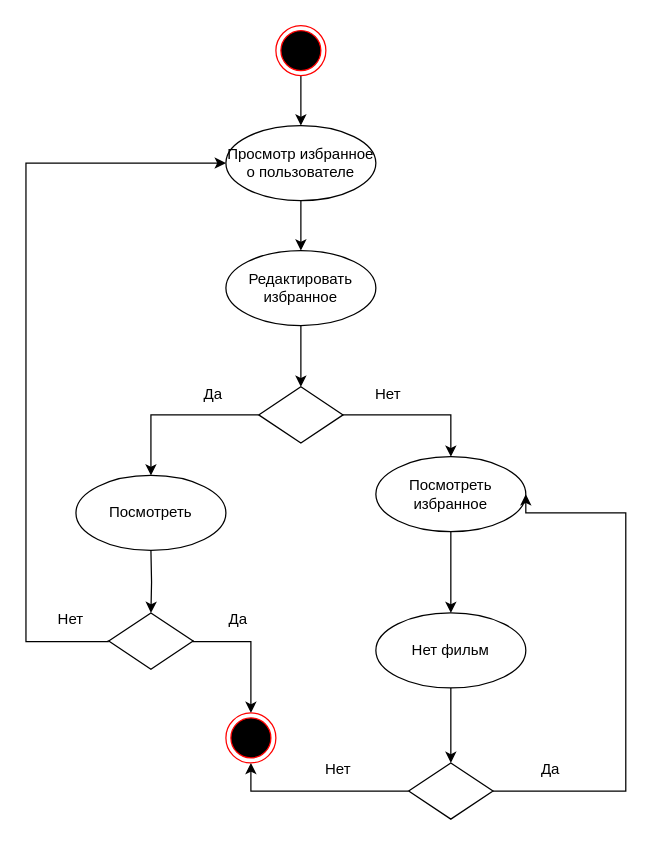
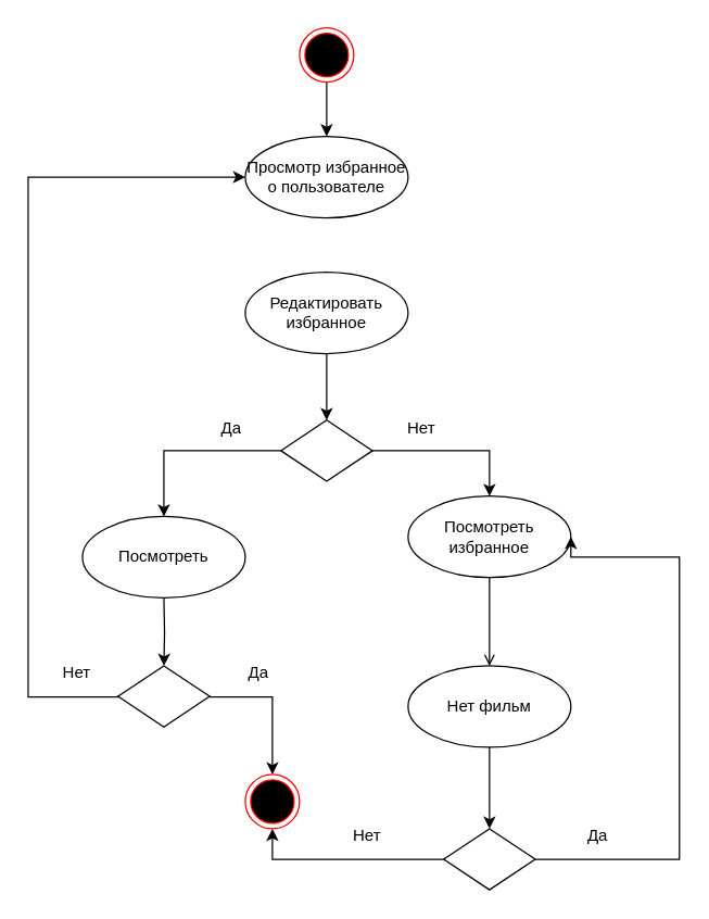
  <mxCell id="0" />
  <mxCell id="1" parent="0" />
  <mxCell id="2" style="edgeStyle=orthogonalEdgeStyle;rounded=0;orthogonalLoop=1;jettySize=auto;html=1;exitX=0.5;exitY=1;exitDx=0;exitDy=0;entryX=0.5;entryY=0;entryDx=0;entryDy=0;" parent="1" source="3" target="4" edge="1"><mxGeometry relative="1" as="geometry" /></mxCell>
  <mxCell id="3" value="" style="ellipse;html=1;shape=endState;fillColor=#000000;strokeColor=#ff0000;" parent="1" vertex="1"><mxGeometry x="220" y="20" width="40" height="40" as="geometry" /></mxCell>
  <mxCell id="4" value="Просмотр избранное о пользователе" style="ellipse;whiteSpace=wrap;html=1;" parent="1" vertex="1"><mxGeometry x="180" y="100" width="120" height="60" as="geometry" /></mxCell>
  <mxCell id="5" style="edgeStyle=orthogonalEdgeStyle;rounded=0;orthogonalLoop=1;jettySize=auto;html=1;exitX=1;exitY=0.5;exitDx=0;exitDy=0;entryX=0.5;entryY=0;entryDx=0;entryDy=0;" edge="1" parent="1" source="7" target="10"><mxGeometry relative="1" as="geometry"><mxPoint x="360" y="380" as="targetPoint" /></mxGeometry></mxCell>
  <mxCell id="6" style="edgeStyle=orthogonalEdgeStyle;rounded=0;orthogonalLoop=1;jettySize=auto;html=1;exitX=0;exitY=0.5;exitDx=0;exitDy=0;entryX=0.5;entryY=0;entryDx=0;entryDy=0;" edge="1" parent="1" source="7" target="20"><mxGeometry relative="1" as="geometry"><mxPoint x="120" y="380" as="targetPoint" /></mxGeometry></mxCell>
  <mxCell id="7" value="" style="rhombus;whiteSpace=wrap;html=1;" vertex="1" parent="1"><mxGeometry x="206.25" y="309" width="67.5" height="45" as="geometry" /></mxCell>
  <mxCell id="8" style="edgeStyle=orthogonalEdgeStyle;rounded=0;orthogonalLoop=1;jettySize=auto;html=1;exitX=0.5;exitY=1;exitDx=0;exitDy=0;entryX=0.5;entryY=0;entryDx=0;entryDy=0;" edge="1" parent="1" source="9" target="7"><mxGeometry relative="1" as="geometry" /></mxCell>
  <mxCell id="9" value="Редактировать избранное" style="ellipse;whiteSpace=wrap;html=1;" vertex="1" parent="1"><mxGeometry x="180" y="200" width="120" height="60" as="geometry" /></mxCell>
  <mxCell id="10" value="Посмотреть избранное" style="ellipse;whiteSpace=wrap;html=1;" vertex="1" parent="1"><mxGeometry x="300" y="365" width="120" height="60" as="geometry" /></mxCell>
- <mxCell id="11" style="edgeStyle=orthogonalEdgeStyle;rounded=0;orthogonalLoop=1;jettySize=auto;html=1;exitX=0.5;exitY=1;exitDx=0;exitDy=0;entryX=0.5;entryY=0;entryDx=0;entryDy=0;" edge="1" source="10" target="19" parent="1"><mxGeometry relative="1" as="geometry" /></mxCell>
+ <mxCell id="11" style="edgeStyle=orthogonalEdgeStyle;rounded=0;orthogonalLoop=1;jettySize=auto;html=1;exitX=0.5;exitY=1;exitDx=0;exitDy=0;entryX=0.5;entryY=0;entryDx=0;entryDy=0;endArrow=open;" edge="1" source="10" target="19" parent="1"><mxGeometry relative="1" as="geometry" /></mxCell>
  <mxCell id="12" style="edgeStyle=orthogonalEdgeStyle;rounded=0;orthogonalLoop=1;jettySize=auto;html=1;exitX=0;exitY=0.5;exitDx=0;exitDy=0;entryX=0.5;entryY=1;entryDx=0;entryDy=0;" edge="1" parent="1" source="14" target="27"><mxGeometry relative="1" as="geometry" /></mxCell>
  <mxCell id="13" style="edgeStyle=orthogonalEdgeStyle;rounded=0;orthogonalLoop=1;jettySize=auto;html=1;exitX=1;exitY=0.5;exitDx=0;exitDy=0;entryX=1;entryY=0.5;entryDx=0;entryDy=0;" edge="1" parent="1" source="14" target="10"><mxGeometry relative="1" as="geometry"><Array as="points"><mxPoint x="500" y="632" /><mxPoint x="500" y="410" /></Array></mxGeometry></mxCell>
  <mxCell id="14" value="" style="rhombus;whiteSpace=wrap;html=1;" vertex="1" parent="1"><mxGeometry x="326.25" y="610" width="67.5" height="45" as="geometry" /></mxCell>
- <mxCell id="15" value="" style="endArrow=classic;html=1;rounded=0;exitX=0.5;exitY=1;exitDx=0;exitDy=0;entryX=0.5;entryY=0;entryDx=0;entryDy=0;" edge="1" parent="1" source="4" target="9"><mxGeometry width="50" height="50" relative="1" as="geometry"><mxPoint x="242.43" y="140" as="sourcePoint" /><mxPoint x="300.43" y="179" as="targetPoint" /></mxGeometry></mxCell>
  <mxCell id="16" value="Да" style="text;html=1;align=center;verticalAlign=middle;whiteSpace=wrap;rounded=0;" vertex="1" parent="1"><mxGeometry x="140" y="300" width="60" height="30" as="geometry" /></mxCell>
  <mxCell id="17" value="Нет" style="text;html=1;align=center;verticalAlign=middle;whiteSpace=wrap;rounded=0;" vertex="1" parent="1"><mxGeometry x="280" y="300" width="60" height="30" as="geometry" /></mxCell>
  <mxCell id="18" style="edgeStyle=orthogonalEdgeStyle;rounded=0;orthogonalLoop=1;jettySize=auto;html=1;exitX=0.5;exitY=1;exitDx=0;exitDy=0;entryX=0.5;entryY=0;entryDx=0;entryDy=0;" edge="1" parent="1" source="19" target="14"><mxGeometry relative="1" as="geometry" /></mxCell>
  <mxCell id="19" value="Нет фильм" style="ellipse;whiteSpace=wrap;html=1;" vertex="1" parent="1"><mxGeometry x="300" y="490" width="120" height="60" as="geometry" /></mxCell>
  <mxCell id="20" value="Посмотреть" style="ellipse;whiteSpace=wrap;html=1;" vertex="1" parent="1"><mxGeometry x="60" y="380" width="120" height="60" as="geometry" /></mxCell>
  <mxCell id="21" style="edgeStyle=orthogonalEdgeStyle;rounded=0;orthogonalLoop=1;jettySize=auto;html=1;exitX=0.5;exitY=1;exitDx=0;exitDy=0;entryX=0.5;entryY=0;entryDx=0;entryDy=0;" edge="1" target="22" parent="1"><mxGeometry relative="1" as="geometry"><mxPoint x="120" y="440" as="sourcePoint" /></mxGeometry></mxCell>
  <mxCell id="22" value="" style="rhombus;whiteSpace=wrap;html=1;" vertex="1" parent="1"><mxGeometry x="86.25" y="490" width="67.5" height="45" as="geometry" /></mxCell>
  <mxCell id="23" value="Да" style="text;html=1;align=center;verticalAlign=middle;whiteSpace=wrap;rounded=0;" vertex="1" parent="1"><mxGeometry x="160" y="480" width="60" height="30" as="geometry" /></mxCell>
  <mxCell id="24" style="edgeStyle=orthogonalEdgeStyle;rounded=0;orthogonalLoop=1;jettySize=auto;html=1;exitX=0;exitY=0.5;exitDx=0;exitDy=0;entryX=0;entryY=0.5;entryDx=0;entryDy=0;" edge="1" parent="1" target="4"><mxGeometry relative="1" as="geometry"><mxPoint x="85.75" y="512" as="sourcePoint" /><mxPoint x="-0.25" y="560" as="targetPoint" /><Array as="points"><mxPoint x="20" y="513" /><mxPoint x="20" y="130" /></Array></mxGeometry></mxCell>
  <mxCell id="25" style="edgeStyle=orthogonalEdgeStyle;rounded=0;orthogonalLoop=1;jettySize=auto;html=1;exitX=1;exitY=0.5;exitDx=0;exitDy=0;" edge="1" parent="1"><mxGeometry relative="1" as="geometry"><mxPoint x="153.75" y="512" as="sourcePoint" /><mxPoint x="200" y="570" as="targetPoint" /><Array as="points"><mxPoint x="154" y="513" /><mxPoint x="200" y="513" /><mxPoint x="200" y="560" /></Array></mxGeometry></mxCell>
  <mxCell id="26" value="Нет" style="text;html=1;align=center;verticalAlign=middle;whiteSpace=wrap;rounded=0;" vertex="1" parent="1"><mxGeometry x="26.25" y="480" width="60" height="30" as="geometry" /></mxCell>
  <mxCell id="27" value="" style="ellipse;html=1;shape=endState;fillColor=#000000;strokeColor=#ff0000;" vertex="1" parent="1"><mxGeometry x="180" y="570" width="40" height="40" as="geometry" /></mxCell>
  <mxCell id="28" value="Да" style="text;html=1;align=center;verticalAlign=middle;whiteSpace=wrap;rounded=0;" vertex="1" parent="1"><mxGeometry x="410" y="600" width="60" height="30" as="geometry" /></mxCell>
  <mxCell id="29" value="Нет" style="text;html=1;align=center;verticalAlign=middle;whiteSpace=wrap;rounded=0;" vertex="1" parent="1"><mxGeometry x="240" y="600" width="60" height="30" as="geometry" /></mxCell>
